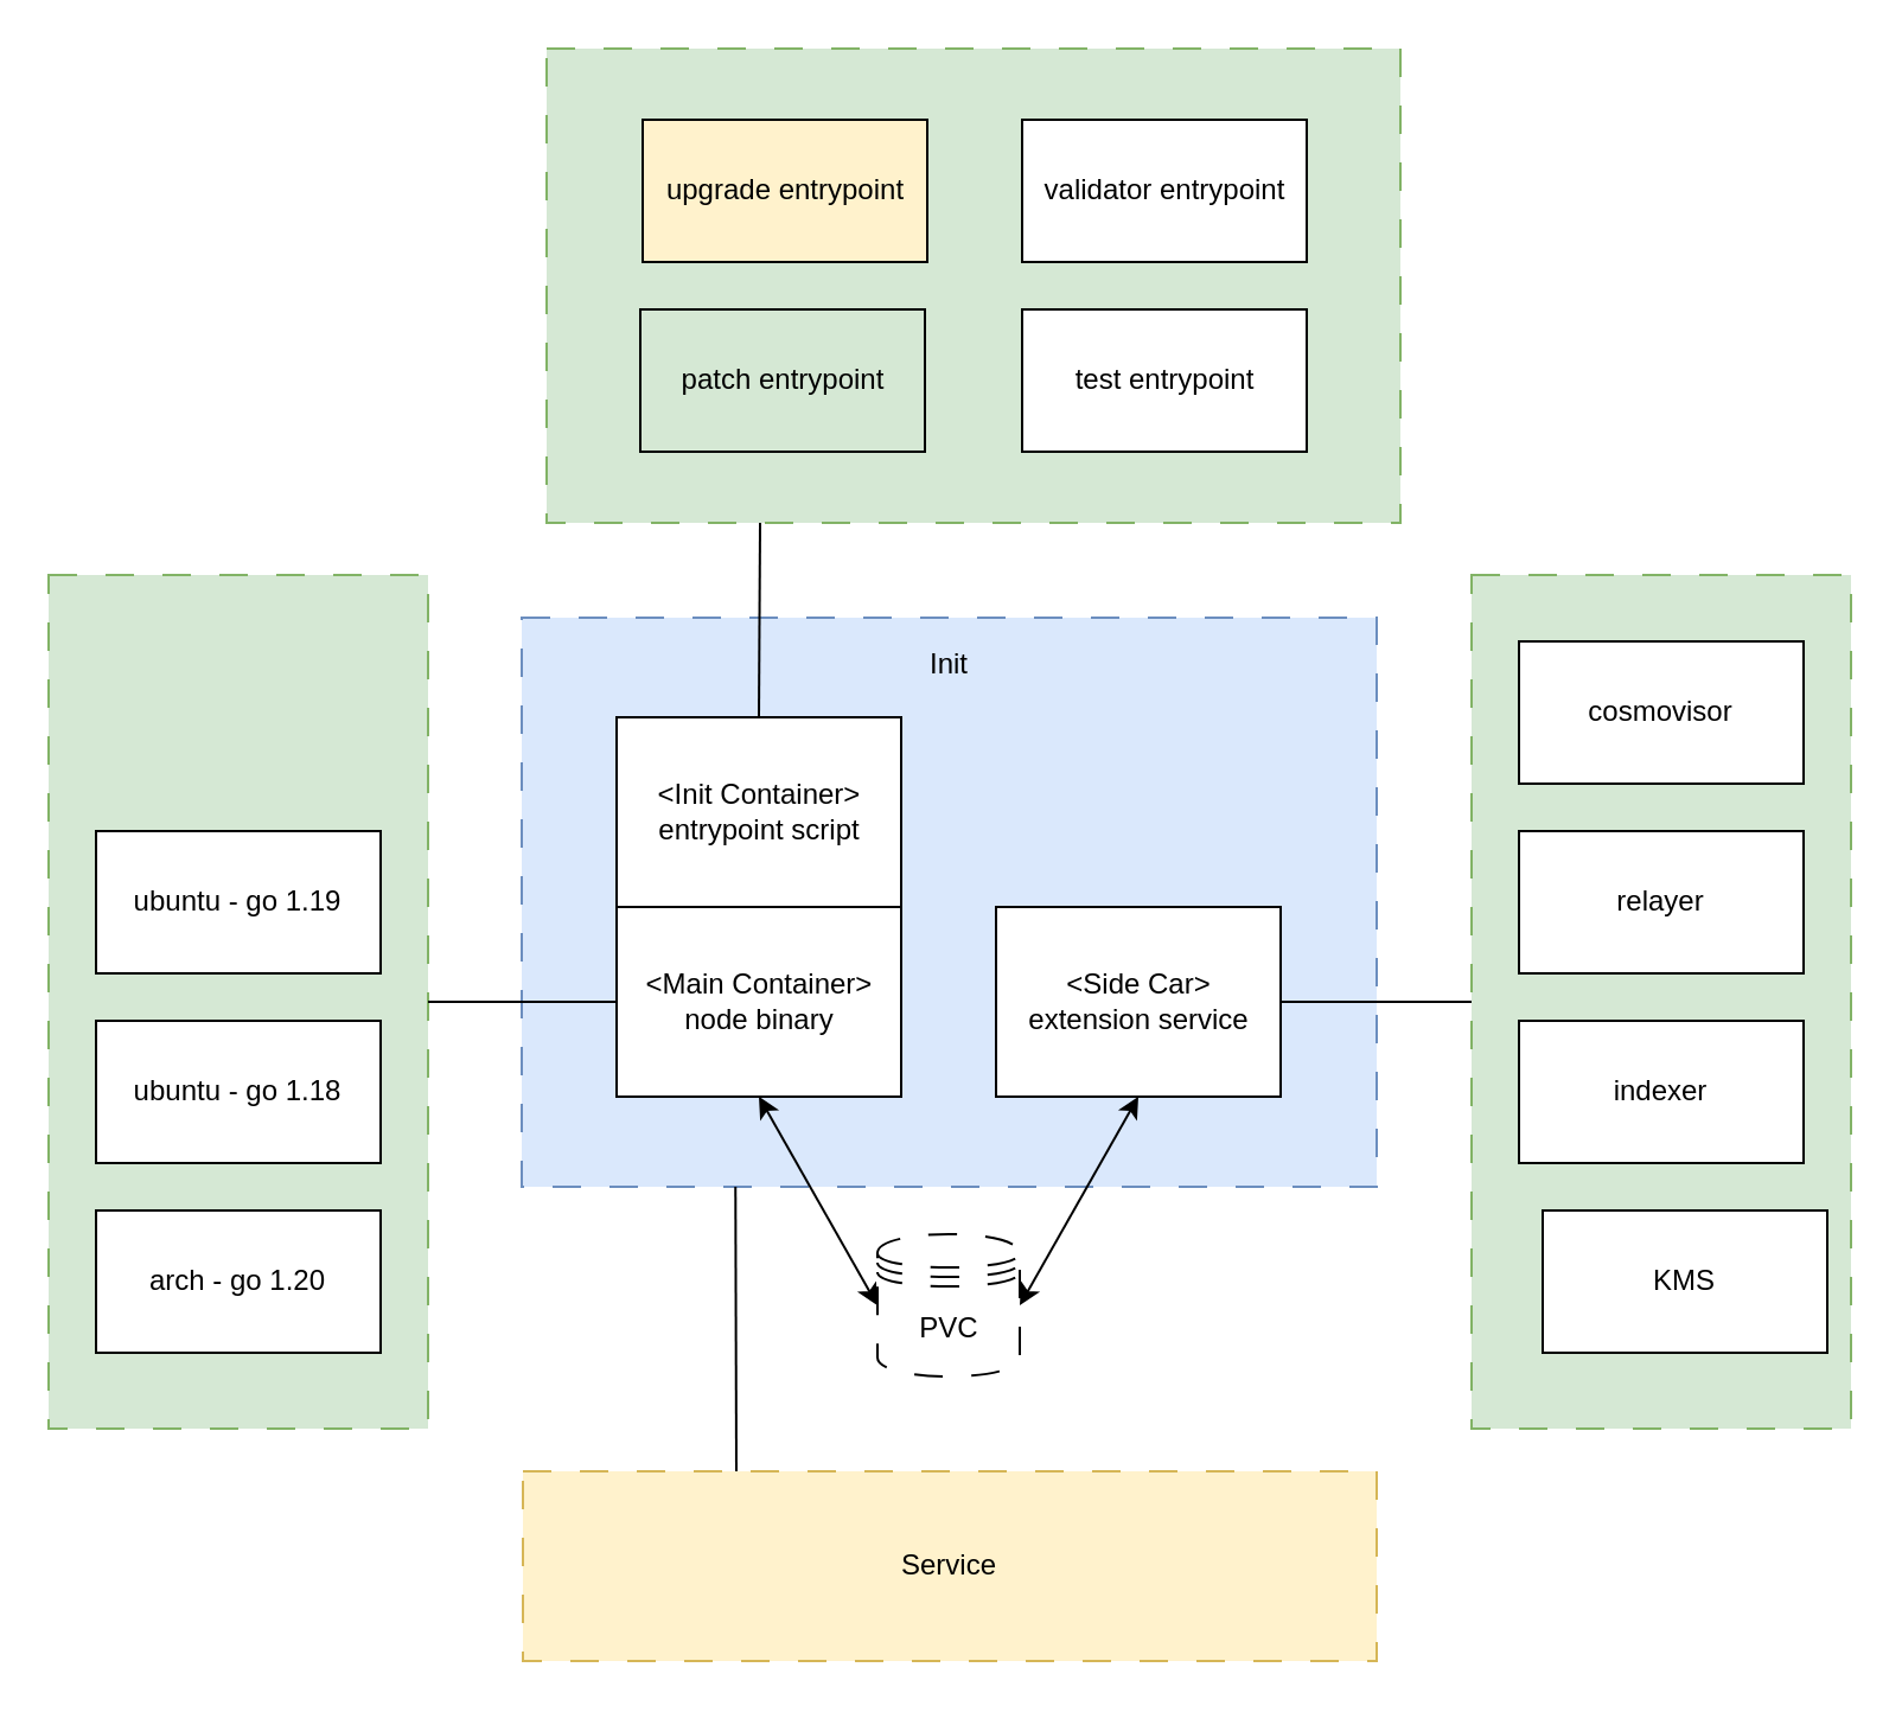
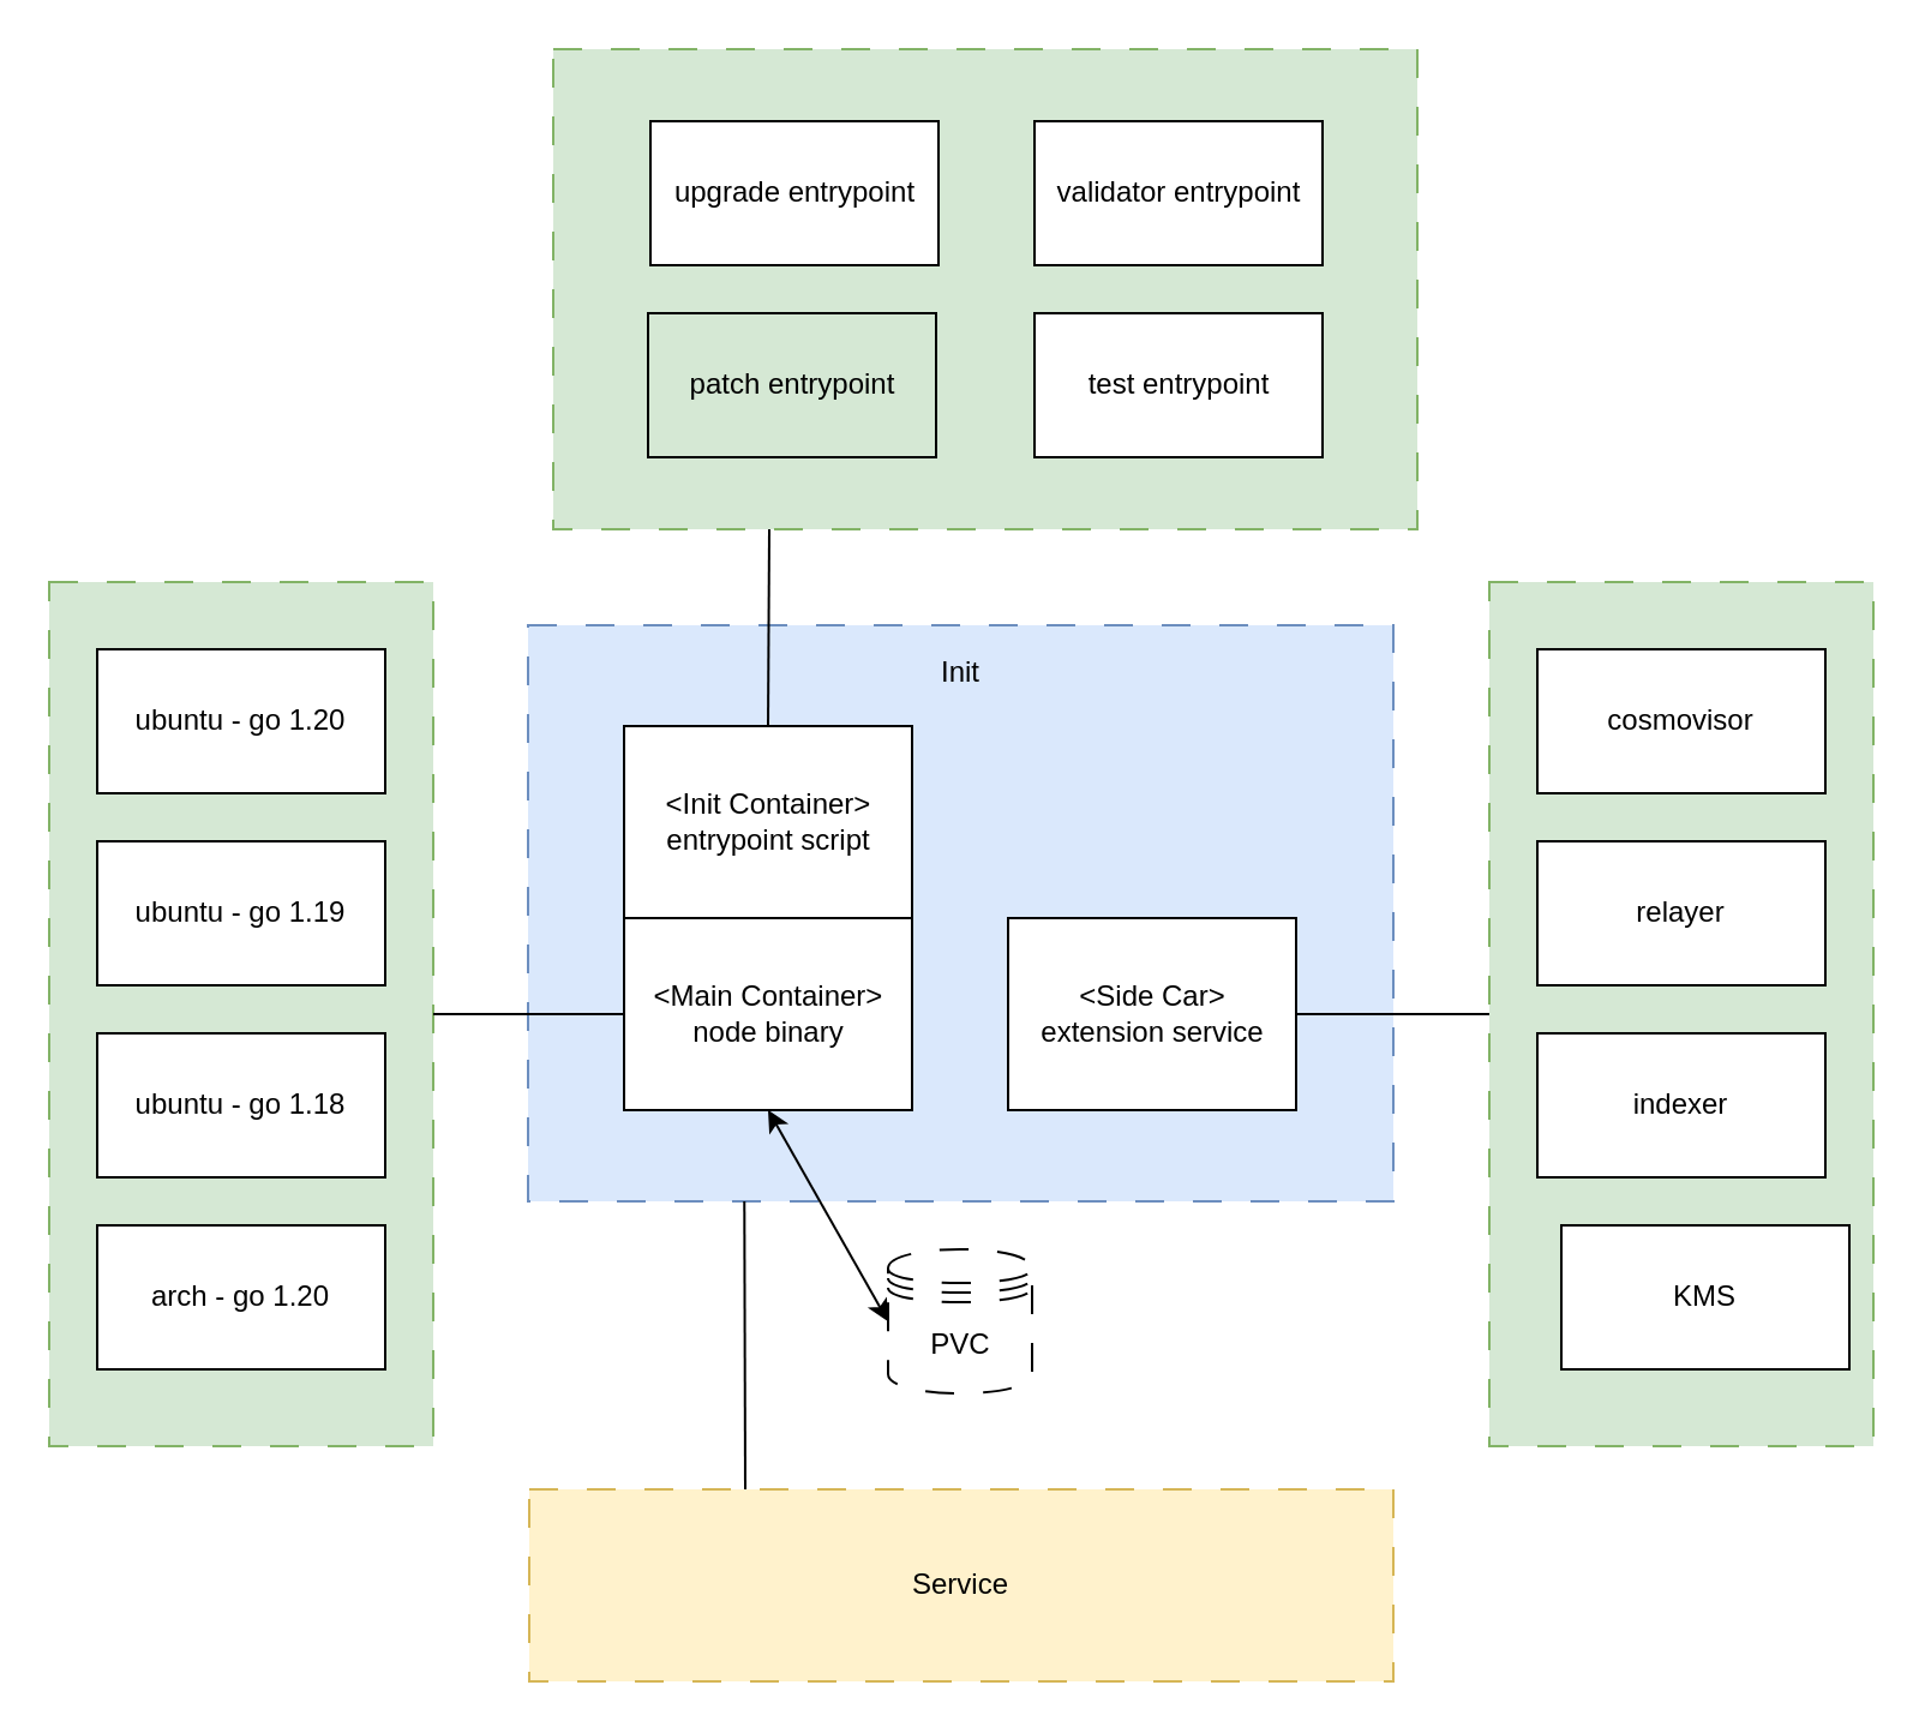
  <mxCell id="0" />
  <mxCell id="1" parent="0" />
  <mxCell id="2" value="" style="rounded=0;whiteSpace=wrap;html=1;dashed=1;dashPattern=12 12;fillColor=#dae8fc;strokeColor=#6c8ebf;" vertex="1" parent="1"><mxGeometry x="219.5" y="260" width="360.5" height="240" as="geometry" /></mxCell>
  <mxCell id="3" value="" style="rounded=0;whiteSpace=wrap;html=1;dashed=1;dashPattern=12 12;fillColor=#d5e8d4;strokeColor=#82b366;" parent="1" vertex="1"><mxGeometry x="230" y="20" width="360" height="200" as="geometry" /></mxCell>
  <mxCell id="4" value="&amp;lt;Main Container&amp;gt;&lt;br&gt;node binary" style="rounded=0;whiteSpace=wrap;html=1;" parent="1" vertex="1"><mxGeometry x="259.5" y="382" width="120" height="80" as="geometry" /></mxCell>
  <mxCell id="5" value="&amp;lt;Side Car&amp;gt;&lt;br&gt;extension service" style="rounded=0;whiteSpace=wrap;html=1;" parent="1" vertex="1"><mxGeometry x="419.5" y="382" width="120" height="80" as="geometry" /></mxCell>
  <mxCell id="6" value="&amp;lt;Init Container&amp;gt;&lt;br&gt;entrypoint script" style="rounded=0;whiteSpace=wrap;html=1;" parent="1" vertex="1"><mxGeometry x="259.5" y="302" width="120" height="80" as="geometry" /></mxCell>
  <mxCell id="7" value="PVC" style="shape=datastore;whiteSpace=wrap;html=1;dashed=1;dashPattern=12 12;" parent="1" vertex="1"><mxGeometry x="369.5" y="520" width="60" height="60" as="geometry" /></mxCell>
  <mxCell id="8" value="" style="endArrow=classic;startArrow=classic;html=1;entryX=0.5;entryY=1;entryDx=0;entryDy=0;exitX=0;exitY=0.5;exitDx=0;exitDy=0;" parent="1" source="7" target="4" edge="1"><mxGeometry width="50" height="50" relative="1" as="geometry"><mxPoint x="259.5" y="713" as="sourcePoint" /><mxPoint x="309.5" y="663" as="targetPoint" /></mxGeometry></mxCell>
- <mxCell id="9" value="" style="endArrow=classic;startArrow=classic;html=1;entryX=0.5;entryY=1;entryDx=0;entryDy=0;exitX=1;exitY=0.5;exitDx=0;exitDy=0;" parent="1" source="7" target="5" edge="1"><mxGeometry width="50" height="50" relative="1" as="geometry"><mxPoint x="269.5" y="773" as="sourcePoint" /><mxPoint x="319.5" y="723" as="targetPoint" /></mxGeometry></mxCell>
- <mxCell id="10" value="upgrade entrypoint" style="rounded=0;whiteSpace=wrap;html=1;fillColor=#fff2cc;" parent="1" vertex="1"><mxGeometry x="270.5" y="50" width="120" height="60" as="geometry" /></mxCell>
+ <mxCell id="10" value="upgrade entrypoint" style="rounded=0;whiteSpace=wrap;html=1;" parent="1" vertex="1"><mxGeometry x="270.5" y="50" width="120" height="60" as="geometry" /></mxCell>
  <mxCell id="11" value="validator entrypoint" style="rounded=0;whiteSpace=wrap;html=1;" parent="1" vertex="1"><mxGeometry x="430.5" y="50" width="120" height="60" as="geometry" /></mxCell>
  <mxCell id="12" value="patch entrypoint" style="rounded=0;whiteSpace=wrap;html=1;fillColor=#d5e8d4;" parent="1" vertex="1"><mxGeometry x="269.5" y="130" width="120" height="60" as="geometry" /></mxCell>
  <mxCell id="13" value="" style="endArrow=none;html=1;exitX=0.5;exitY=0;exitDx=0;exitDy=0;entryX=0.25;entryY=1;entryDx=0;entryDy=0;" parent="1" source="6" target="3" edge="1"><mxGeometry width="50" height="50" relative="1" as="geometry"><mxPoint x="110" y="340" as="sourcePoint" /><mxPoint x="160" y="290" as="targetPoint" /></mxGeometry></mxCell>
  <mxCell id="14" value="" style="rounded=0;whiteSpace=wrap;html=1;dashed=1;dashPattern=12 12;fillColor=#d5e8d4;strokeColor=#82b366;" parent="1" vertex="1"><mxGeometry x="20" y="242" width="160" height="360" as="geometry" /></mxCell>
+ <mxCell id="15" value="ubuntu - go 1.20" style="rounded=0;whiteSpace=wrap;html=1;" parent="1" vertex="1"><mxGeometry x="40" y="270" width="120" height="60" as="geometry" /></mxCell>
  <mxCell id="16" value="ubuntu - go 1.19" style="rounded=0;whiteSpace=wrap;html=1;" parent="1" vertex="1"><mxGeometry x="40" y="350" width="120" height="60" as="geometry" /></mxCell>
  <mxCell id="17" value="ubuntu - go 1.18" style="rounded=0;whiteSpace=wrap;html=1;" parent="1" vertex="1"><mxGeometry x="40" y="430" width="120" height="60" as="geometry" /></mxCell>
  <mxCell id="18" value="arch - go 1.20" style="rounded=0;whiteSpace=wrap;html=1;" parent="1" vertex="1"><mxGeometry x="40" y="510" width="120" height="60" as="geometry" /></mxCell>
  <mxCell id="19" value="" style="endArrow=none;html=1;exitX=1;exitY=0.5;exitDx=0;exitDy=0;entryX=0;entryY=0.5;entryDx=0;entryDy=0;" parent="1" source="14" target="4" edge="1"><mxGeometry width="50" height="50" relative="1" as="geometry"><mxPoint x="329.5" y="312" as="sourcePoint" /><mxPoint x="330" y="230" as="targetPoint" /></mxGeometry></mxCell>
  <mxCell id="20" value="test entrypoint" style="rounded=0;whiteSpace=wrap;html=1;" parent="1" vertex="1"><mxGeometry x="430.5" y="130" width="120" height="60" as="geometry" /></mxCell>
  <mxCell id="21" value="" style="rounded=0;whiteSpace=wrap;html=1;dashed=1;dashPattern=12 12;fillColor=#d5e8d4;strokeColor=#82b366;" parent="1" vertex="1"><mxGeometry x="620" y="242" width="160" height="360" as="geometry" /></mxCell>
  <mxCell id="22" value="cosmovisor" style="rounded=0;whiteSpace=wrap;html=1;" parent="1" vertex="1"><mxGeometry x="640" y="270" width="120" height="60" as="geometry" /></mxCell>
  <mxCell id="23" value="relayer" style="rounded=0;whiteSpace=wrap;html=1;" parent="1" vertex="1"><mxGeometry x="640" y="350" width="120" height="60" as="geometry" /></mxCell>
  <mxCell id="24" value="indexer" style="rounded=0;whiteSpace=wrap;html=1;" parent="1" vertex="1"><mxGeometry x="640" y="430" width="120" height="60" as="geometry" /></mxCell>
  <mxCell id="25" value="" style="endArrow=none;html=1;exitX=1;exitY=0.5;exitDx=0;exitDy=0;entryX=0;entryY=0.5;entryDx=0;entryDy=0;" parent="1" source="5" target="21" edge="1"><mxGeometry width="50" height="50" relative="1" as="geometry"><mxPoint x="510.5" y="670" as="sourcePoint" /><mxPoint x="590" y="672" as="targetPoint" /></mxGeometry></mxCell>
  <mxCell id="26" value="KMS" style="rounded=0;whiteSpace=wrap;html=1;" parent="1" vertex="1"><mxGeometry x="650" y="510" width="120" height="60" as="geometry" /></mxCell>
  <mxCell id="27" value="Init" style="text;html=1;strokeColor=none;fillColor=none;align=center;verticalAlign=middle;whiteSpace=wrap;rounded=0;" parent="1" vertex="1"><mxGeometry x="339.5" y="260" width="120" height="40" as="geometry" /></mxCell>
  <mxCell id="28" value="Service" style="rounded=0;whiteSpace=wrap;html=1;dashed=1;dashPattern=12 12;fillColor=#fff2cc;strokeColor=#d6b656;" vertex="1" parent="1"><mxGeometry x="220" y="620" width="360" height="80" as="geometry" /></mxCell>
  <mxCell id="29" value="" style="endArrow=none;html=1;entryX=0.25;entryY=1;entryDx=0;entryDy=0;exitX=0.25;exitY=0;exitDx=0;exitDy=0;" edge="1" parent="1" source="28" target="2"><mxGeometry width="50" height="50" relative="1" as="geometry"><mxPoint x="20" y="710" as="sourcePoint" /><mxPoint x="70" y="660" as="targetPoint" /></mxGeometry></mxCell>
